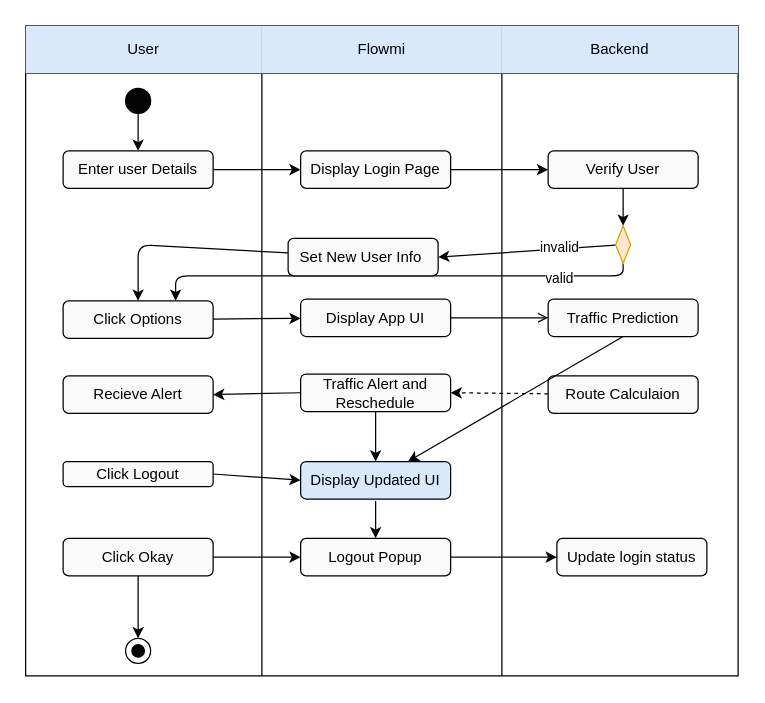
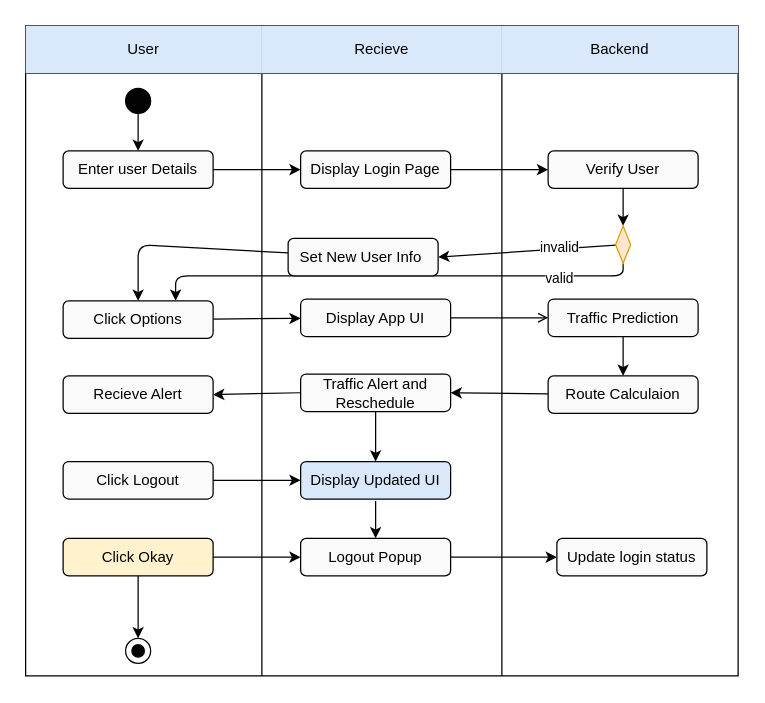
  <mxCell id="0" />
  <mxCell id="1" parent="0" />
  <mxCell id="2" value="" style="shape=table;html=1;whiteSpace=wrap;startSize=0;container=1;collapsible=0;childLayout=tableLayout;" parent="1" vertex="1"><mxGeometry x="20" y="20" width="570" height="520.0" as="geometry" /></mxCell>
  <mxCell id="3" value="" style="shape=tableRow;horizontal=0;startSize=0;swimlaneHead=0;swimlaneBody=0;top=0;left=0;bottom=0;right=0;collapsible=0;dropTarget=0;fillColor=none;points=[[0,0.5],[1,0.5]];portConstraint=eastwest;" parent="2" vertex="1"><mxGeometry width="570" height="38" as="geometry" /></mxCell>
  <mxCell id="4" value="User" style="shape=partialRectangle;html=1;whiteSpace=wrap;connectable=0;fillColor=#dae8fc;top=0;left=0;bottom=0;right=0;overflow=hidden;strokeColor=#6c8ebf;" parent="3" vertex="1"><mxGeometry width="189" height="38" as="geometry"><mxRectangle width="189" height="38" as="alternateBounds" /></mxGeometry></mxCell>
- <mxCell id="5" value="Flowmi" style="shape=partialRectangle;html=1;whiteSpace=wrap;connectable=0;fillColor=#dae8fc;top=0;left=0;bottom=0;right=0;overflow=hidden;strokeColor=#6c8ebf;" parent="3" vertex="1"><mxGeometry x="189" width="192" height="38" as="geometry"><mxRectangle width="192" height="38" as="alternateBounds" /></mxGeometry></mxCell>
+ <mxCell id="5" value="Recieve" style="shape=partialRectangle;html=1;whiteSpace=wrap;connectable=0;fillColor=#dae8fc;top=0;left=0;bottom=0;right=0;overflow=hidden;strokeColor=#6c8ebf;" parent="3" vertex="1"><mxGeometry x="189" width="192" height="38" as="geometry"><mxRectangle width="192" height="38" as="alternateBounds" /></mxGeometry></mxCell>
  <mxCell id="6" value="Backend" style="shape=partialRectangle;html=1;whiteSpace=wrap;connectable=0;fillColor=#dae8fc;top=0;left=0;bottom=0;right=0;overflow=hidden;strokeColor=#6c8ebf;" parent="3" vertex="1"><mxGeometry x="381" width="189" height="38" as="geometry"><mxRectangle width="189" height="38" as="alternateBounds" /></mxGeometry></mxCell>
  <mxCell id="7" value="" style="shape=tableRow;horizontal=0;startSize=0;swimlaneHead=0;swimlaneBody=0;top=0;left=0;bottom=0;right=0;collapsible=0;dropTarget=0;fillColor=none;points=[[0,0.5],[1,0.5]];portConstraint=eastwest;" parent="2" vertex="1"><mxGeometry y="38" width="570" height="482" as="geometry" /></mxCell>
  <mxCell id="8" value="" style="shape=partialRectangle;html=1;whiteSpace=wrap;connectable=0;fillColor=none;top=0;left=0;bottom=0;right=0;overflow=hidden;" parent="7" vertex="1"><mxGeometry width="189" height="482" as="geometry"><mxRectangle width="189" height="482" as="alternateBounds" /></mxGeometry></mxCell>
  <mxCell id="9" value="" style="shape=partialRectangle;html=1;whiteSpace=wrap;connectable=0;fillColor=none;top=0;left=0;bottom=0;right=0;overflow=hidden;" parent="7" vertex="1"><mxGeometry x="189" width="192" height="482" as="geometry"><mxRectangle width="192" height="482" as="alternateBounds" /></mxGeometry></mxCell>
  <mxCell id="10" value="" style="shape=partialRectangle;html=1;whiteSpace=wrap;connectable=0;fillColor=none;top=0;left=0;bottom=0;right=0;overflow=hidden;pointerEvents=1;" parent="7" vertex="1"><mxGeometry x="381" width="189" height="482" as="geometry"><mxRectangle width="189" height="482" as="alternateBounds" /></mxGeometry></mxCell>
  <mxCell id="11" style="edgeStyle=none;html=1;" parent="1" source="12" target="14" edge="1"><mxGeometry relative="1" as="geometry" /></mxCell>
  <mxCell id="12" value="" style="ellipse;whiteSpace=wrap;html=1;fillColor=#030303;" parent="1" vertex="1"><mxGeometry x="100" y="70" width="20" height="20" as="geometry" /></mxCell>
  <mxCell id="13" style="edgeStyle=none;html=1;" parent="1" source="14" target="16" edge="1"><mxGeometry relative="1" as="geometry" /></mxCell>
  <mxCell id="14" value="Enter user Details" style="whiteSpace=wrap;html=1;fillColor=#FAFAFA;rounded=1;" parent="1" vertex="1"><mxGeometry x="50" y="120" width="120" height="30" as="geometry" /></mxCell>
  <mxCell id="15" style="edgeStyle=none;html=1;entryX=0;entryY=0.5;entryDx=0;entryDy=0;" parent="1" source="16" target="22" edge="1"><mxGeometry relative="1" as="geometry" /></mxCell>
  <mxCell id="16" value="Display Login Page" style="whiteSpace=wrap;html=1;fillColor=#FAFAFA;rounded=1;" parent="1" vertex="1"><mxGeometry x="240" y="120" width="120" height="30" as="geometry" /></mxCell>
  <mxCell id="17" style="edgeStyle=none;html=1;entryX=0;entryY=0.5;entryDx=0;entryDy=0;endArrow=open;" edge="1" parent="1" source="18" target="45"><mxGeometry relative="1" as="geometry" /></mxCell>
  <mxCell id="18" value="Display App UI" style="whiteSpace=wrap;html=1;fillColor=#FAFAFA;rounded=1;" parent="1" vertex="1"><mxGeometry x="240" y="238.5" width="120" height="30" as="geometry" /></mxCell>
  <mxCell id="19" style="edgeStyle=none;html=1;" parent="1" source="20" target="18" edge="1"><mxGeometry relative="1" as="geometry" /></mxCell>
  <mxCell id="20" value="Click Options" style="whiteSpace=wrap;html=1;fillColor=#FAFAFA;rounded=1;" parent="1" vertex="1"><mxGeometry x="50" y="240" width="120" height="30" as="geometry" /></mxCell>
  <mxCell id="21" style="edgeStyle=none;html=1;" parent="1" source="22" target="27" edge="1"><mxGeometry relative="1" as="geometry" /></mxCell>
  <mxCell id="22" value="Verify User" style="whiteSpace=wrap;html=1;fillColor=#FAFAFA;rounded=1;" parent="1" vertex="1"><mxGeometry x="438" y="120" width="120" height="30" as="geometry" /></mxCell>
  <mxCell id="23" style="edgeStyle=none;html=1;entryX=1;entryY=0.5;entryDx=0;entryDy=0;" parent="1" source="27" target="29" edge="1"><mxGeometry relative="1" as="geometry" /></mxCell>
  <mxCell id="24" value="invalid" style="edgeLabel;html=1;align=center;verticalAlign=middle;resizable=0;points=[];" parent="23" vertex="1" connectable="0"><mxGeometry x="-0.489" y="-1" relative="1" as="geometry"><mxPoint x="-10" as="offset" /></mxGeometry></mxCell>
  <mxCell id="25" style="edgeStyle=none;html=1;entryX=0.75;entryY=0;entryDx=0;entryDy=0;" parent="1" source="27" target="20" edge="1"><mxGeometry relative="1" as="geometry"><Array as="points"><mxPoint x="498" y="220" /><mxPoint x="140" y="220" /></Array></mxGeometry></mxCell>
  <mxCell id="26" value="valid" style="edgeLabel;html=1;align=center;verticalAlign=middle;resizable=0;points=[];" parent="25" vertex="1" connectable="0"><mxGeometry x="-0.67" y="1" relative="1" as="geometry"><mxPoint x="2" as="offset" /></mxGeometry></mxCell>
  <mxCell id="27" value="" style="rhombus;whiteSpace=wrap;html=1;fillColor=#ffe6cc;strokeColor=#d79b00;" parent="1" vertex="1"><mxGeometry x="492" y="180" width="12" height="30" as="geometry" /></mxCell>
  <mxCell id="28" style="edgeStyle=none;html=1;entryX=0.5;entryY=0;entryDx=0;entryDy=0;" parent="1" source="29" target="20" edge="1"><mxGeometry relative="1" as="geometry"><Array as="points"><mxPoint x="110" y="195" /></Array></mxGeometry></mxCell>
  <mxCell id="29" value="Set New User Info&amp;nbsp;" style="whiteSpace=wrap;html=1;fillColor=#FAFAFA;rounded=1;" parent="1" vertex="1"><mxGeometry x="230" y="190" width="120" height="30" as="geometry" /></mxCell>
  <mxCell id="30" value="Traffic Alert and Reschedule" style="whiteSpace=wrap;html=1;fillColor=#FAFAFA;rounded=1;" parent="1" vertex="1"><mxGeometry x="240" y="298.5" width="120" height="30" as="geometry" /></mxCell>
  <mxCell id="31" style="edgeStyle=none;html=1;exitX=0;exitY=0.5;exitDx=0;exitDy=0;entryX=1;entryY=0.5;entryDx=0;entryDy=0;" parent="1" source="30" target="32" edge="1"><mxGeometry relative="1" as="geometry" /></mxCell>
  <mxCell id="32" value="Recieve Alert" style="whiteSpace=wrap;html=1;fillColor=#FAFAFA;rounded=1;" parent="1" vertex="1"><mxGeometry x="50" y="300" width="120" height="30" as="geometry" /></mxCell>
  <mxCell id="33" value="Display Updated UI" style="whiteSpace=wrap;html=1;fillColor=#dae8fc;rounded=1;" parent="1" vertex="1"><mxGeometry x="240" y="368.5" width="120" height="30" as="geometry" /></mxCell>
  <mxCell id="34" style="edgeStyle=none;html=1;entryX=0.5;entryY=0;entryDx=0;entryDy=0;exitX=0.5;exitY=1;exitDx=0;exitDy=0;" parent="1" source="44" target="37" edge="1"><mxGeometry relative="1" as="geometry"><mxPoint x="110" y="450" as="sourcePoint" /></mxGeometry></mxCell>
- <mxCell id="35" value="Click Logout" style="whiteSpace=wrap;html=1;fillColor=#FAFAFA;rounded=1;" parent="1" vertex="1"><mxGeometry x="50" y="368.5" width="120" height="20" as="geometry" /></mxCell>
+ <mxCell id="35" value="Click Logout" style="whiteSpace=wrap;html=1;fillColor=#FAFAFA;rounded=1;" parent="1" vertex="1"><mxGeometry x="50" y="368.5" width="120" height="30" as="geometry" /></mxCell>
  <mxCell id="36" value="" style="ellipse;whiteSpace=wrap;html=1;fillColor=#030303;" parent="1" vertex="1"><mxGeometry x="105" y="515" width="10" height="10" as="geometry" /></mxCell>
  <mxCell id="37" value="" style="ellipse;whiteSpace=wrap;html=1;fillColor=none;" parent="1" vertex="1"><mxGeometry x="100" y="510" width="20" height="20" as="geometry" /></mxCell>
  <mxCell id="38" style="edgeStyle=none;html=1;exitX=0.5;exitY=1;exitDx=0;exitDy=0;entryX=0.5;entryY=0;entryDx=0;entryDy=0;" parent="1" source="30" target="33" edge="1"><mxGeometry relative="1" as="geometry"><mxPoint x="499.214" y="328.5" as="sourcePoint" /></mxGeometry></mxCell>
  <mxCell id="39" style="edgeStyle=none;html=1;entryX=0;entryY=0.5;entryDx=0;entryDy=0;exitX=1;exitY=0.5;exitDx=0;exitDy=0;" parent="1" source="35" target="33" edge="1"><mxGeometry relative="1" as="geometry"><mxPoint x="180" y="324.308" as="sourcePoint" /><mxPoint x="250" y="323.5" as="targetPoint" /></mxGeometry></mxCell>
  <mxCell id="40" style="edgeStyle=none;html=1;entryX=0;entryY=0.5;entryDx=0;entryDy=0;" edge="1" parent="1" source="41" target="49"><mxGeometry relative="1" as="geometry" /></mxCell>
  <mxCell id="41" value="Logout Popup" style="whiteSpace=wrap;html=1;fillColor=#FAFAFA;rounded=1;" parent="1" vertex="1"><mxGeometry x="240" y="430" width="120" height="30" as="geometry" /></mxCell>
  <mxCell id="42" style="edgeStyle=none;html=1;" parent="1" target="41" edge="1"><mxGeometry relative="1" as="geometry"><mxPoint x="300" y="400" as="sourcePoint" /><mxPoint x="310" y="308.5" as="targetPoint" /></mxGeometry></mxCell>
  <mxCell id="43" style="edgeStyle=none;html=1;entryX=0;entryY=0.5;entryDx=0;entryDy=0;" parent="1" source="44" target="41" edge="1"><mxGeometry relative="1" as="geometry" /></mxCell>
- <mxCell id="44" value="Click Okay" style="whiteSpace=wrap;html=1;fillColor=#FAFAFA;rounded=1;" parent="1" vertex="1"><mxGeometry x="50" y="430" width="120" height="30" as="geometry" /></mxCell>
+ <mxCell id="44" value="Click Okay" style="whiteSpace=wrap;html=1;fillColor=#fff2cc;rounded=1;" parent="1" vertex="1"><mxGeometry x="50" y="430" width="120" height="30" as="geometry" /></mxCell>
  <mxCell id="45" value="Traffic Prediction" style="whiteSpace=wrap;html=1;fillColor=#FAFAFA;rounded=1;" vertex="1" parent="1"><mxGeometry x="438" y="238.5" width="120" height="30" as="geometry" /></mxCell>
- <mxCell id="46" style="edgeStyle=none;html=1;entryX=1;entryY=0.5;entryDx=0;entryDy=0;dashed=1;" edge="1" parent="1" source="47" target="30"><mxGeometry relative="1" as="geometry" /></mxCell>
+ <mxCell id="46" style="edgeStyle=none;html=1;entryX=1;entryY=0.5;entryDx=0;entryDy=0;" edge="1" parent="1" source="47" target="30"><mxGeometry relative="1" as="geometry" /></mxCell>
  <mxCell id="47" value="Route Calculaion" style="whiteSpace=wrap;html=1;fillColor=#FAFAFA;rounded=1;" vertex="1" parent="1"><mxGeometry x="438" y="300" width="120" height="30" as="geometry" /></mxCell>
- <mxCell id="48" style="edgeStyle=none;html=1;exitX=0.5;exitY=1;exitDx=0;exitDy=0;" edge="1" parent="1" source="45" target="33"><mxGeometry relative="1" as="geometry"><mxPoint x="500" y="260" as="sourcePoint" /><mxPoint x="508" y="190" as="targetPoint" /></mxGeometry></mxCell>
+ <mxCell id="48" style="edgeStyle=none;html=1;exitX=0.5;exitY=1;exitDx=0;exitDy=0;" edge="1" parent="1" source="45" target="47"><mxGeometry relative="1" as="geometry"><mxPoint x="500" y="260" as="sourcePoint" /><mxPoint x="508" y="190" as="targetPoint" /></mxGeometry></mxCell>
  <mxCell id="49" value="Update login status" style="whiteSpace=wrap;html=1;fillColor=#FAFAFA;rounded=1;" vertex="1" parent="1"><mxGeometry x="445" y="430" width="120" height="30" as="geometry" /></mxCell>
